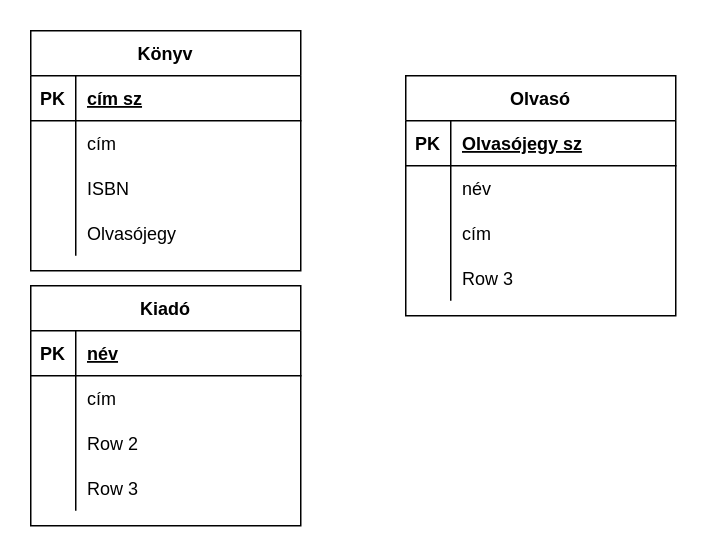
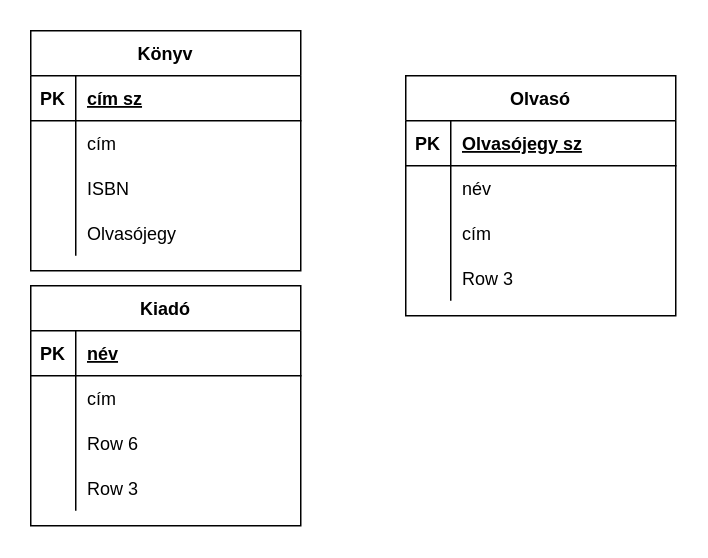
  <mxCell id="0" />
  <mxCell id="1" parent="0" />
  <mxCell id="2" value="Könyv" style="shape=table;startSize=30;container=1;collapsible=1;childLayout=tableLayout;fixedRows=1;rowLines=0;fontStyle=1;align=center;resizeLast=1;html=0;" vertex="1" parent="1"><mxGeometry x="20" y="20" width="180" height="160" as="geometry" /></mxCell>
  <mxCell id="3" value="" style="shape=tableRow;horizontal=0;startSize=0;swimlaneHead=0;swimlaneBody=0;fillColor=none;collapsible=0;dropTarget=0;points=[[0,0.5],[1,0.5]];portConstraint=eastwest;top=0;left=0;right=0;bottom=1;html=0;" vertex="1" parent="2"><mxGeometry y="30" width="180" height="30" as="geometry" /></mxCell>
  <mxCell id="4" value="PK" style="shape=partialRectangle;connectable=0;fillColor=none;top=0;left=0;bottom=0;right=0;fontStyle=1;overflow=hidden;html=0;" vertex="1" parent="3"><mxGeometry width="30" height="30" as="geometry"><mxRectangle width="30" height="30" as="alternateBounds" /></mxGeometry></mxCell>
  <mxCell id="5" value="cím sz" style="shape=partialRectangle;connectable=0;fillColor=none;top=0;left=0;bottom=0;right=0;align=left;spacingLeft=6;fontStyle=5;overflow=hidden;html=0;" vertex="1" parent="3"><mxGeometry x="30" width="150" height="30" as="geometry"><mxRectangle width="150" height="30" as="alternateBounds" /></mxGeometry></mxCell>
  <mxCell id="6" value="" style="shape=tableRow;horizontal=0;startSize=0;swimlaneHead=0;swimlaneBody=0;fillColor=none;collapsible=0;dropTarget=0;points=[[0,0.5],[1,0.5]];portConstraint=eastwest;top=0;left=0;right=0;bottom=0;html=0;" vertex="1" parent="2"><mxGeometry y="60" width="180" height="30" as="geometry" /></mxCell>
  <mxCell id="7" value="" style="shape=partialRectangle;connectable=0;fillColor=none;top=0;left=0;bottom=0;right=0;editable=1;overflow=hidden;html=0;" vertex="1" parent="6"><mxGeometry width="30" height="30" as="geometry"><mxRectangle width="30" height="30" as="alternateBounds" /></mxGeometry></mxCell>
  <mxCell id="8" value="cím" style="shape=partialRectangle;connectable=0;fillColor=none;top=0;left=0;bottom=0;right=0;align=left;spacingLeft=6;overflow=hidden;html=0;" vertex="1" parent="6"><mxGeometry x="30" width="150" height="30" as="geometry"><mxRectangle width="150" height="30" as="alternateBounds" /></mxGeometry></mxCell>
  <mxCell id="9" value="" style="shape=tableRow;horizontal=0;startSize=0;swimlaneHead=0;swimlaneBody=0;fillColor=none;collapsible=0;dropTarget=0;points=[[0,0.5],[1,0.5]];portConstraint=eastwest;top=0;left=0;right=0;bottom=0;html=0;" vertex="1" parent="2"><mxGeometry y="90" width="180" height="30" as="geometry" /></mxCell>
  <mxCell id="10" value="" style="shape=partialRectangle;connectable=0;fillColor=none;top=0;left=0;bottom=0;right=0;editable=1;overflow=hidden;html=0;" vertex="1" parent="9"><mxGeometry width="30" height="30" as="geometry"><mxRectangle width="30" height="30" as="alternateBounds" /></mxGeometry></mxCell>
  <mxCell id="11" value="ISBN" style="shape=partialRectangle;connectable=0;fillColor=none;top=0;left=0;bottom=0;right=0;align=left;spacingLeft=6;overflow=hidden;html=0;" vertex="1" parent="9"><mxGeometry x="30" width="150" height="30" as="geometry"><mxRectangle width="150" height="30" as="alternateBounds" /></mxGeometry></mxCell>
  <mxCell id="12" value="" style="shape=tableRow;horizontal=0;startSize=0;swimlaneHead=0;swimlaneBody=0;fillColor=none;collapsible=0;dropTarget=0;points=[[0,0.5],[1,0.5]];portConstraint=eastwest;top=0;left=0;right=0;bottom=0;html=0;" vertex="1" parent="2"><mxGeometry y="120" width="180" height="30" as="geometry" /></mxCell>
  <mxCell id="13" value="" style="shape=partialRectangle;connectable=0;fillColor=none;top=0;left=0;bottom=0;right=0;editable=1;overflow=hidden;html=0;" vertex="1" parent="12"><mxGeometry width="30" height="30" as="geometry"><mxRectangle width="30" height="30" as="alternateBounds" /></mxGeometry></mxCell>
  <mxCell id="14" value="Olvasójegy" style="shape=partialRectangle;connectable=0;fillColor=none;top=0;left=0;bottom=0;right=0;align=left;spacingLeft=6;overflow=hidden;html=0;" vertex="1" parent="12"><mxGeometry x="30" width="150" height="30" as="geometry"><mxRectangle width="150" height="30" as="alternateBounds" /></mxGeometry></mxCell>
  <mxCell id="15" value="Olvasó" style="shape=table;startSize=30;container=1;collapsible=1;childLayout=tableLayout;fixedRows=1;rowLines=0;fontStyle=1;align=center;resizeLast=1;html=0;" vertex="1" parent="1"><mxGeometry x="270" y="50" width="180" height="160" as="geometry" /></mxCell>
  <mxCell id="16" value="" style="shape=tableRow;horizontal=0;startSize=0;swimlaneHead=0;swimlaneBody=0;fillColor=none;collapsible=0;dropTarget=0;points=[[0,0.5],[1,0.5]];portConstraint=eastwest;top=0;left=0;right=0;bottom=1;html=0;" vertex="1" parent="15"><mxGeometry y="30" width="180" height="30" as="geometry" /></mxCell>
  <mxCell id="17" value="PK" style="shape=partialRectangle;connectable=0;fillColor=none;top=0;left=0;bottom=0;right=0;fontStyle=1;overflow=hidden;html=0;" vertex="1" parent="16"><mxGeometry width="30" height="30" as="geometry"><mxRectangle width="30" height="30" as="alternateBounds" /></mxGeometry></mxCell>
  <mxCell id="18" value="Olvasójegy sz" style="shape=partialRectangle;connectable=0;fillColor=none;top=0;left=0;bottom=0;right=0;align=left;spacingLeft=6;fontStyle=5;overflow=hidden;html=0;" vertex="1" parent="16"><mxGeometry x="30" width="150" height="30" as="geometry"><mxRectangle width="150" height="30" as="alternateBounds" /></mxGeometry></mxCell>
  <mxCell id="19" value="" style="shape=tableRow;horizontal=0;startSize=0;swimlaneHead=0;swimlaneBody=0;fillColor=none;collapsible=0;dropTarget=0;points=[[0,0.5],[1,0.5]];portConstraint=eastwest;top=0;left=0;right=0;bottom=0;html=0;" vertex="1" parent="15"><mxGeometry y="60" width="180" height="30" as="geometry" /></mxCell>
  <mxCell id="20" value="" style="shape=partialRectangle;connectable=0;fillColor=none;top=0;left=0;bottom=0;right=0;editable=1;overflow=hidden;html=0;" vertex="1" parent="19"><mxGeometry width="30" height="30" as="geometry"><mxRectangle width="30" height="30" as="alternateBounds" /></mxGeometry></mxCell>
  <mxCell id="21" value="név" style="shape=partialRectangle;connectable=0;fillColor=none;top=0;left=0;bottom=0;right=0;align=left;spacingLeft=6;overflow=hidden;html=0;" vertex="1" parent="19"><mxGeometry x="30" width="150" height="30" as="geometry"><mxRectangle width="150" height="30" as="alternateBounds" /></mxGeometry></mxCell>
  <mxCell id="22" value="" style="shape=tableRow;horizontal=0;startSize=0;swimlaneHead=0;swimlaneBody=0;fillColor=none;collapsible=0;dropTarget=0;points=[[0,0.5],[1,0.5]];portConstraint=eastwest;top=0;left=0;right=0;bottom=0;html=0;" vertex="1" parent="15"><mxGeometry y="90" width="180" height="30" as="geometry" /></mxCell>
  <mxCell id="23" value="" style="shape=partialRectangle;connectable=0;fillColor=none;top=0;left=0;bottom=0;right=0;editable=1;overflow=hidden;html=0;" vertex="1" parent="22"><mxGeometry width="30" height="30" as="geometry"><mxRectangle width="30" height="30" as="alternateBounds" /></mxGeometry></mxCell>
  <mxCell id="24" value="cím" style="shape=partialRectangle;connectable=0;fillColor=none;top=0;left=0;bottom=0;right=0;align=left;spacingLeft=6;overflow=hidden;html=0;" vertex="1" parent="22"><mxGeometry x="30" width="150" height="30" as="geometry"><mxRectangle width="150" height="30" as="alternateBounds" /></mxGeometry></mxCell>
  <mxCell id="25" value="" style="shape=tableRow;horizontal=0;startSize=0;swimlaneHead=0;swimlaneBody=0;fillColor=none;collapsible=0;dropTarget=0;points=[[0,0.5],[1,0.5]];portConstraint=eastwest;top=0;left=0;right=0;bottom=0;html=0;" vertex="1" parent="15"><mxGeometry y="120" width="180" height="30" as="geometry" /></mxCell>
  <mxCell id="26" value="" style="shape=partialRectangle;connectable=0;fillColor=none;top=0;left=0;bottom=0;right=0;editable=1;overflow=hidden;html=0;" vertex="1" parent="25"><mxGeometry width="30" height="30" as="geometry"><mxRectangle width="30" height="30" as="alternateBounds" /></mxGeometry></mxCell>
  <mxCell id="27" value="Row 3" style="shape=partialRectangle;connectable=0;fillColor=none;top=0;left=0;bottom=0;right=0;align=left;spacingLeft=6;overflow=hidden;html=0;" vertex="1" parent="25"><mxGeometry x="30" width="150" height="30" as="geometry"><mxRectangle width="150" height="30" as="alternateBounds" /></mxGeometry></mxCell>
  <mxCell id="28" value="Kiadó" style="shape=table;startSize=30;container=1;collapsible=1;childLayout=tableLayout;fixedRows=1;rowLines=0;fontStyle=1;align=center;resizeLast=1;html=0;" vertex="1" parent="1"><mxGeometry x="20" y="190" width="180" height="160" as="geometry" /></mxCell>
  <mxCell id="29" value="" style="shape=tableRow;horizontal=0;startSize=0;swimlaneHead=0;swimlaneBody=0;fillColor=none;collapsible=0;dropTarget=0;points=[[0,0.5],[1,0.5]];portConstraint=eastwest;top=0;left=0;right=0;bottom=1;html=0;" vertex="1" parent="28"><mxGeometry y="30" width="180" height="30" as="geometry" /></mxCell>
  <mxCell id="30" value="PK" style="shape=partialRectangle;connectable=0;fillColor=none;top=0;left=0;bottom=0;right=0;fontStyle=1;overflow=hidden;html=0;" vertex="1" parent="29"><mxGeometry width="30" height="30" as="geometry"><mxRectangle width="30" height="30" as="alternateBounds" /></mxGeometry></mxCell>
  <mxCell id="31" value="név" style="shape=partialRectangle;connectable=0;fillColor=none;top=0;left=0;bottom=0;right=0;align=left;spacingLeft=6;fontStyle=5;overflow=hidden;html=0;" vertex="1" parent="29"><mxGeometry x="30" width="150" height="30" as="geometry"><mxRectangle width="150" height="30" as="alternateBounds" /></mxGeometry></mxCell>
  <mxCell id="32" value="" style="shape=tableRow;horizontal=0;startSize=0;swimlaneHead=0;swimlaneBody=0;fillColor=none;collapsible=0;dropTarget=0;points=[[0,0.5],[1,0.5]];portConstraint=eastwest;top=0;left=0;right=0;bottom=0;html=0;" vertex="1" parent="28"><mxGeometry y="60" width="180" height="30" as="geometry" /></mxCell>
  <mxCell id="33" value="" style="shape=partialRectangle;connectable=0;fillColor=none;top=0;left=0;bottom=0;right=0;editable=1;overflow=hidden;html=0;" vertex="1" parent="32"><mxGeometry width="30" height="30" as="geometry"><mxRectangle width="30" height="30" as="alternateBounds" /></mxGeometry></mxCell>
  <mxCell id="34" value="cím" style="shape=partialRectangle;connectable=0;fillColor=none;top=0;left=0;bottom=0;right=0;align=left;spacingLeft=6;overflow=hidden;html=0;" vertex="1" parent="32"><mxGeometry x="30" width="150" height="30" as="geometry"><mxRectangle width="150" height="30" as="alternateBounds" /></mxGeometry></mxCell>
  <mxCell id="35" value="" style="shape=tableRow;horizontal=0;startSize=0;swimlaneHead=0;swimlaneBody=0;fillColor=none;collapsible=0;dropTarget=0;points=[[0,0.5],[1,0.5]];portConstraint=eastwest;top=0;left=0;right=0;bottom=0;html=0;" vertex="1" parent="28"><mxGeometry y="90" width="180" height="30" as="geometry" /></mxCell>
  <mxCell id="36" value="" style="shape=partialRectangle;connectable=0;fillColor=none;top=0;left=0;bottom=0;right=0;editable=1;overflow=hidden;html=0;" vertex="1" parent="35"><mxGeometry width="30" height="30" as="geometry"><mxRectangle width="30" height="30" as="alternateBounds" /></mxGeometry></mxCell>
- <mxCell id="37" value="Row 2" style="shape=partialRectangle;connectable=0;fillColor=none;top=0;left=0;bottom=0;right=0;align=left;spacingLeft=6;overflow=hidden;html=0;" vertex="1" parent="35"><mxGeometry x="30" width="150" height="30" as="geometry"><mxRectangle width="150" height="30" as="alternateBounds" /></mxGeometry></mxCell>
+ <mxCell id="37" value="Row 6" style="shape=partialRectangle;connectable=0;fillColor=none;top=0;left=0;bottom=0;right=0;align=left;spacingLeft=6;overflow=hidden;html=0;" vertex="1" parent="35"><mxGeometry x="30" width="150" height="30" as="geometry"><mxRectangle width="150" height="30" as="alternateBounds" /></mxGeometry></mxCell>
  <mxCell id="38" value="" style="shape=tableRow;horizontal=0;startSize=0;swimlaneHead=0;swimlaneBody=0;fillColor=none;collapsible=0;dropTarget=0;points=[[0,0.5],[1,0.5]];portConstraint=eastwest;top=0;left=0;right=0;bottom=0;html=0;" vertex="1" parent="28"><mxGeometry y="120" width="180" height="30" as="geometry" /></mxCell>
  <mxCell id="39" value="" style="shape=partialRectangle;connectable=0;fillColor=none;top=0;left=0;bottom=0;right=0;editable=1;overflow=hidden;html=0;" vertex="1" parent="38"><mxGeometry width="30" height="30" as="geometry"><mxRectangle width="30" height="30" as="alternateBounds" /></mxGeometry></mxCell>
  <mxCell id="40" value="Row 3" style="shape=partialRectangle;connectable=0;fillColor=none;top=0;left=0;bottom=0;right=0;align=left;spacingLeft=6;overflow=hidden;html=0;" vertex="1" parent="38"><mxGeometry x="30" width="150" height="30" as="geometry"><mxRectangle width="150" height="30" as="alternateBounds" /></mxGeometry></mxCell>
